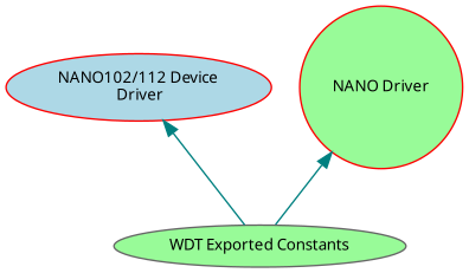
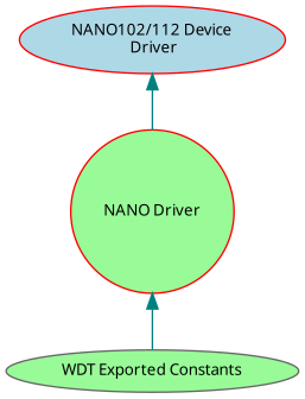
  digraph {
    fontname="Noto Sans"
    rankdir=TB
    node [color=red fillcolor=palegreen fontname="Noto Sans" fontsize=10 shape=ellipse style=filled]
    edge [color=teal dir=back fontname="Noto Sans" fontsize=10 labelfontname=Helvetica labelfontsize=10 shape=plaintext style=solid]
    n1 [fillcolor=lightblue height=0.2 label="NANO102/112 Device\l Driver" width=0.4]
    n2 [fontcolor=black height=0.2 label="NANO Driver" shape=circle width=0.4]
    n3 [color=gray40 height=0.2 label="WDT Exported Constants" width=0.4]
-   n1 -> n3
+   n1 -> n2
    n2 -> n3
  }
